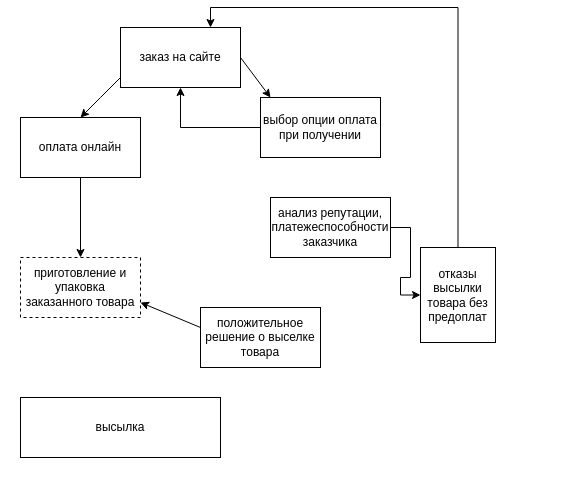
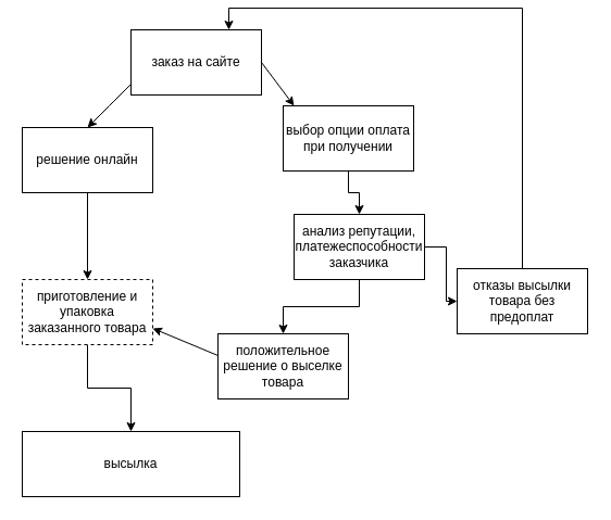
  <mxCell id="0" />
  <mxCell id="1" parent="0" />
  <mxCell id="2" value="заказ на сайте" style="rounded=0;whiteSpace=wrap;html=1;" vertex="1" parent="1"><mxGeometry x="120" y="20" width="120" height="60" as="geometry" /></mxCell>
- <mxCell id="3" value="" style="edgeStyle=orthogonalEdgeStyle;rounded=0;orthogonalLoop=1;jettySize=auto;html=1;" edge="1" parent="1" source="4" target="2"><mxGeometry relative="1" as="geometry" /></mxCell>
+ <mxCell id="3" value="" style="edgeStyle=orthogonalEdgeStyle;rounded=0;orthogonalLoop=1;jettySize=auto;html=1;" edge="1" parent="1" source="4" target="12"><mxGeometry relative="1" as="geometry" /></mxCell>
  <mxCell id="4" value="выбор опции оплата при получении" style="rounded=0;whiteSpace=wrap;html=1;" vertex="1" parent="1"><mxGeometry x="260" y="90" width="120" height="60" as="geometry" /></mxCell>
  <mxCell id="5" value="" style="edgeStyle=orthogonalEdgeStyle;rounded=0;orthogonalLoop=1;jettySize=auto;html=1;" edge="1" parent="1" source="6" target="8"><mxGeometry relative="1" as="geometry" /></mxCell>
- <mxCell id="6" value="оплата онлайн" style="rounded=0;whiteSpace=wrap;html=1;" vertex="1" parent="1"><mxGeometry x="20" y="110" width="120" height="60" as="geometry" /></mxCell>
+ <mxCell id="6" value="решение онлайн" style="rounded=0;whiteSpace=wrap;html=1;" vertex="1" parent="1"><mxGeometry x="20" y="110" width="120" height="60" as="geometry" /></mxCell>
+ <mxCell id="7" value="" style="edgeStyle=orthogonalEdgeStyle;rounded=0;orthogonalLoop=1;jettySize=auto;html=1;" edge="1" parent="1" source="8" target="9"><mxGeometry relative="1" as="geometry" /></mxCell>
  <mxCell id="8" value="приготовление и упаковка заказанного товара" style="whiteSpace=wrap;html=1;rounded=0;dashed=1;" vertex="1" parent="1"><mxGeometry x="20" y="250" width="120" height="60" as="geometry" /></mxCell>
  <mxCell id="9" value="высылка" style="whiteSpace=wrap;html=1;" vertex="1" parent="1"><mxGeometry x="20" y="390" width="200" height="60" as="geometry" /></mxCell>
+ <mxCell id="10" value="" style="edgeStyle=orthogonalEdgeStyle;rounded=0;orthogonalLoop=1;jettySize=auto;html=1;" edge="1" parent="1" source="12" target="15"><mxGeometry relative="1" as="geometry" /></mxCell>
  <mxCell id="11" value="" style="edgeStyle=orthogonalEdgeStyle;rounded=0;orthogonalLoop=1;jettySize=auto;html=1;" edge="1" parent="1" source="12" target="18"><mxGeometry relative="1" as="geometry" /></mxCell>
  <mxCell id="12" value="анализ репутации, платежеспособности заказчика" style="whiteSpace=wrap;html=1;" vertex="1" parent="1"><mxGeometry x="270" y="190" width="120" height="60" as="geometry" /></mxCell>
  <mxCell id="13" value="" style="endArrow=classic;html=1;rounded=0;" edge="1" parent="1"><mxGeometry width="50" height="50" relative="1" as="geometry"><mxPoint x="120" y="70" as="sourcePoint" /><mxPoint x="80" y="110" as="targetPoint" /><Array as="points"><mxPoint x="100" y="90" /></Array></mxGeometry></mxCell>
  <mxCell id="14" value="" style="endArrow=classic;html=1;rounded=0;" edge="1" parent="1"><mxGeometry width="50" height="50" relative="1" as="geometry"><mxPoint x="240" y="50" as="sourcePoint" /><mxPoint x="270" y="90" as="targetPoint" /></mxGeometry></mxCell>
  <mxCell id="15" value="положительное решение о выселке товара" style="whiteSpace=wrap;html=1;" vertex="1" parent="1"><mxGeometry x="200" y="300" width="120" height="60" as="geometry" /></mxCell>
  <mxCell id="16" value="" style="endArrow=classic;html=1;rounded=0;entryX=1;entryY=0.75;entryDx=0;entryDy=0;" edge="1" parent="1" target="8"><mxGeometry width="50" height="50" relative="1" as="geometry"><mxPoint x="200" y="320" as="sourcePoint" /><mxPoint x="170" y="270" as="targetPoint" /></mxGeometry></mxCell>
  <mxCell id="17" style="edgeStyle=orthogonalEdgeStyle;rounded=0;orthogonalLoop=1;jettySize=auto;html=1;exitX=0.5;exitY=0;exitDx=0;exitDy=0;entryX=0.75;entryY=0;entryDx=0;entryDy=0;" edge="1" parent="1" source="18" target="2"><mxGeometry relative="1" as="geometry" /></mxCell>
- <mxCell id="18" value="отказы высылки товара без предоплат" style="whiteSpace=wrap;html=1;" vertex="1" parent="1"><mxGeometry x="420" y="240" width="75" height="95" as="geometry" /></mxCell>
+ <mxCell id="18" value="отказы высылки товара без предоплат" style="whiteSpace=wrap;html=1;" vertex="1" parent="1"><mxGeometry x="420" y="240" width="120" height="60" as="geometry" /></mxCell>
